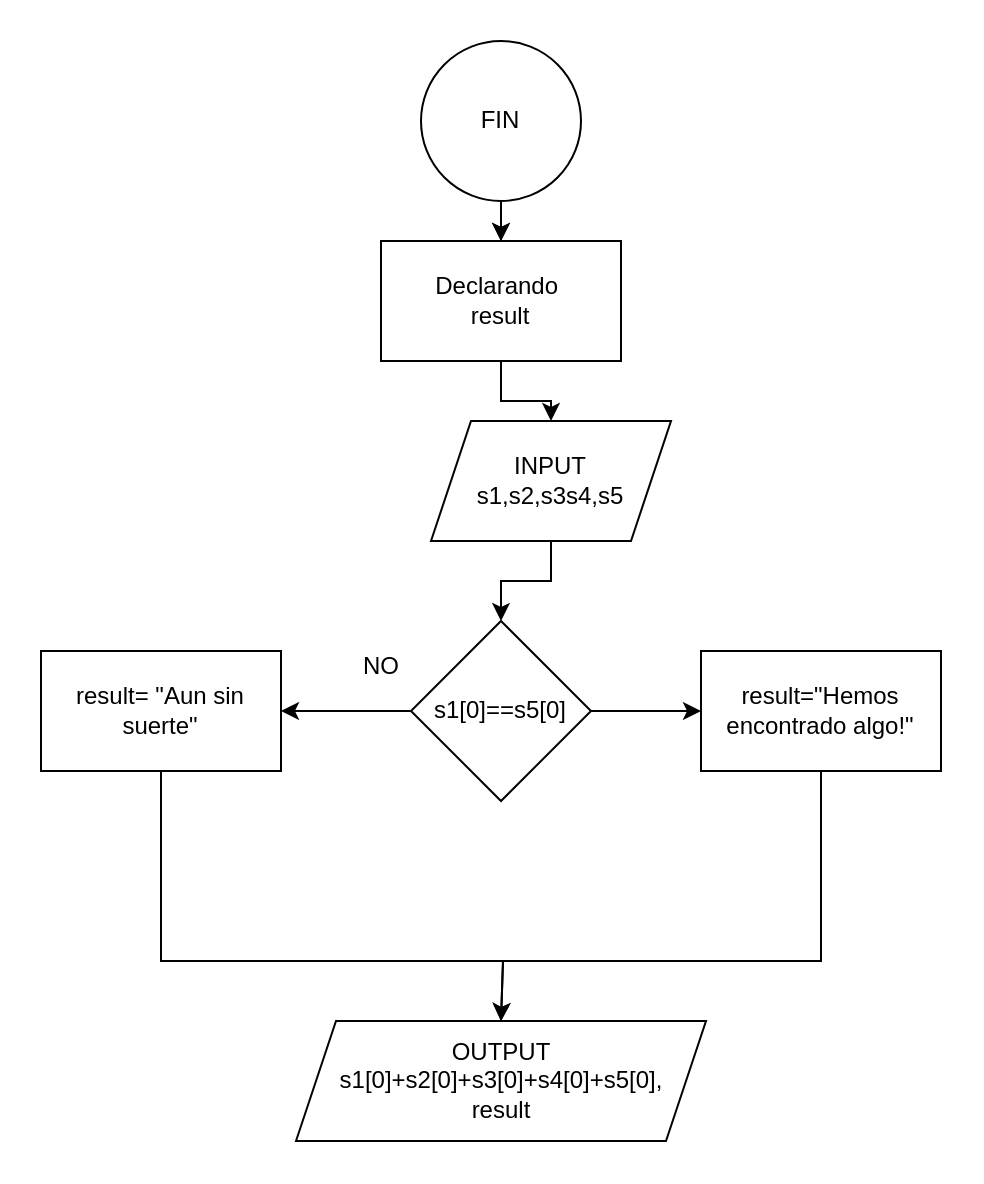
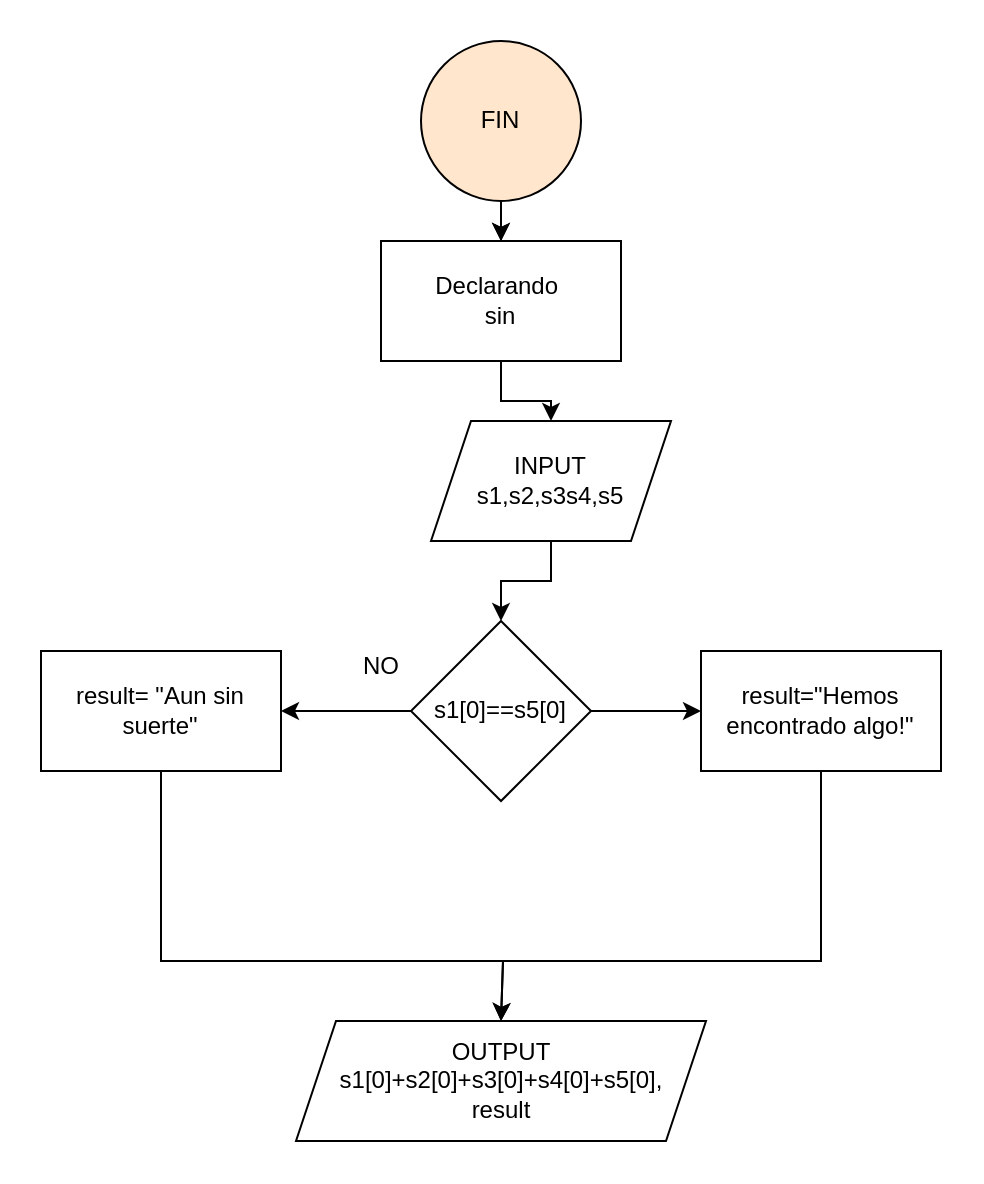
  <mxCell id="0" />
  <mxCell id="1" parent="0" />
  <mxCell id="2" value="" style="edgeStyle=orthogonalEdgeStyle;rounded=0;orthogonalLoop=1;jettySize=auto;html=1;" edge="1" parent="1" source="4"><mxGeometry relative="1" as="geometry"><mxPoint x="250" y="120" as="targetPoint" /></mxGeometry></mxCell>
  <mxCell id="3" value="" style="edgeStyle=orthogonalEdgeStyle;rounded=0;orthogonalLoop=1;jettySize=auto;html=1;" edge="1" parent="1" source="4" target="6"><mxGeometry relative="1" as="geometry" /></mxCell>
- <mxCell id="4" value="FIN" style="ellipse;whiteSpace=wrap;html=1;" vertex="1" parent="1"><mxGeometry x="210" y="20" width="80" height="80" as="geometry" /></mxCell>
+ <mxCell id="4" value="FIN" style="ellipse;whiteSpace=wrap;html=1;fillColor=#ffe6cc;" vertex="1" parent="1"><mxGeometry x="210" y="20" width="80" height="80" as="geometry" /></mxCell>
  <mxCell id="5" value="" style="edgeStyle=orthogonalEdgeStyle;rounded=0;orthogonalLoop=1;jettySize=auto;html=1;" edge="1" parent="1" source="6" target="8"><mxGeometry relative="1" as="geometry" /></mxCell>
- <mxCell id="6" value="Declarando&amp;nbsp;&lt;div&gt;result&lt;/div&gt;" style="whiteSpace=wrap;html=1;" vertex="1" parent="1"><mxGeometry x="190" y="120" width="120" height="60" as="geometry" /></mxCell>
+ <mxCell id="6" value="Declarando&amp;nbsp;&lt;div&gt;sin&lt;/div&gt;" style="whiteSpace=wrap;html=1;" vertex="1" parent="1"><mxGeometry x="190" y="120" width="120" height="60" as="geometry" /></mxCell>
  <mxCell id="7" value="" style="edgeStyle=orthogonalEdgeStyle;rounded=0;orthogonalLoop=1;jettySize=auto;html=1;" edge="1" parent="1" source="8" target="11"><mxGeometry relative="1" as="geometry" /></mxCell>
  <mxCell id="8" value="INPUT&lt;div&gt;s1,s2,s3s4,s5&lt;/div&gt;" style="shape=parallelogram;perimeter=parallelogramPerimeter;whiteSpace=wrap;html=1;fixedSize=1;" vertex="1" parent="1"><mxGeometry x="215" y="210" width="120" height="60" as="geometry" /></mxCell>
  <mxCell id="9" value="" style="edgeStyle=orthogonalEdgeStyle;rounded=0;orthogonalLoop=1;jettySize=auto;html=1;" edge="1" parent="1" source="11"><mxGeometry relative="1" as="geometry"><mxPoint x="350" y="355" as="targetPoint" /></mxGeometry></mxCell>
  <mxCell id="10" value="" style="edgeStyle=orthogonalEdgeStyle;rounded=0;orthogonalLoop=1;jettySize=auto;html=1;" edge="1" parent="1" source="11" target="16"><mxGeometry relative="1" as="geometry" /></mxCell>
  <mxCell id="11" value="s1[0]==s5[0]" style="rhombus;whiteSpace=wrap;html=1;" vertex="1" parent="1"><mxGeometry x="205" y="310" width="90" height="90" as="geometry" /></mxCell>
  <mxCell id="12" value="NO" style="text;html=1;align=center;verticalAlign=middle;resizable=0;points=[];autosize=1;strokeColor=none;fillColor=none;" vertex="1" parent="1"><mxGeometry x="170" y="318" width="40" height="30" as="geometry" /></mxCell>
  <mxCell id="13" style="edgeStyle=orthogonalEdgeStyle;rounded=0;orthogonalLoop=1;jettySize=auto;html=1;exitX=0.5;exitY=1;exitDx=0;exitDy=0;" edge="1" parent="1" source="14"><mxGeometry relative="1" as="geometry"><mxPoint x="250" y="510" as="targetPoint" /><Array as="points"><mxPoint x="410" y="480" /><mxPoint x="251" y="480" /></Array></mxGeometry></mxCell>
  <mxCell id="14" value="result=&quot;Hemos encontrado algo!&quot;" style="whiteSpace=wrap;html=1;" vertex="1" parent="1"><mxGeometry x="350" y="325" width="120" height="60" as="geometry" /></mxCell>
  <mxCell id="15" style="edgeStyle=orthogonalEdgeStyle;rounded=0;orthogonalLoop=1;jettySize=auto;html=1;exitX=0.5;exitY=1;exitDx=0;exitDy=0;" edge="1" parent="1" source="16"><mxGeometry relative="1" as="geometry"><mxPoint x="250" y="510" as="targetPoint" /><Array as="points"><mxPoint x="80" y="480" /><mxPoint x="251" y="480" /></Array></mxGeometry></mxCell>
  <mxCell id="16" value="result= &quot;Aun sin suerte&quot;" style="whiteSpace=wrap;html=1;" vertex="1" parent="1"><mxGeometry x="20" y="325" width="120" height="60" as="geometry" /></mxCell>
  <mxCell id="17" value="OUTPUT&lt;div&gt;s1[0]+s2[0]+s3[0]+s4[0]+s5[0]&lt;span style=&quot;background-color: initial;&quot;&gt;,&lt;/span&gt;&lt;/div&gt;&lt;div&gt;&lt;span style=&quot;background-color: initial;&quot;&gt;result&lt;/span&gt;&lt;/div&gt;" style="shape=parallelogram;perimeter=parallelogramPerimeter;whiteSpace=wrap;html=1;fixedSize=1;" vertex="1" parent="1"><mxGeometry x="147.5" y="510" width="205" height="60" as="geometry" /></mxCell>
